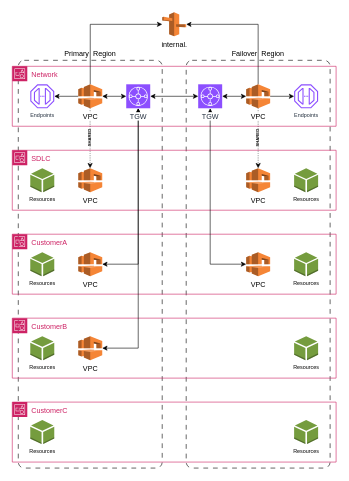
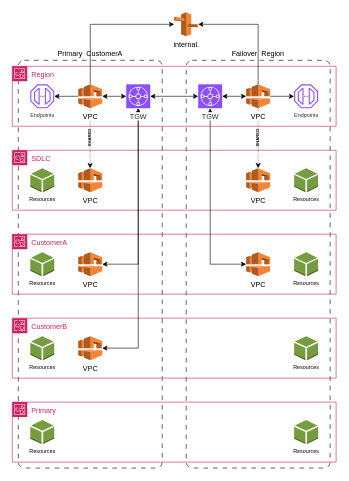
  <mxCell id="0" />
  <mxCell id="1" parent="0" />
  <mxCell id="2" value="Failover&amp;nbsp; Region" style="html=1;align=center;verticalAlign=top;rounded=1;absoluteArcSize=1;arcSize=20;dashed=1;whiteSpace=wrap;horizontal=1;spacingTop=-25;fillColor=none;labelBackgroundColor=default;dashPattern=8 8;" vertex="1" parent="1"><mxGeometry x="310" y="100" width="240" height="680" as="geometry" /></mxCell>
- <mxCell id="3" value="Primary&amp;nbsp; Region" style="html=1;align=center;verticalAlign=top;rounded=1;absoluteArcSize=1;arcSize=20;dashed=1;whiteSpace=wrap;horizontal=1;spacingTop=-25;fillColor=none;labelBackgroundColor=default;dashPattern=8 8;" vertex="1" parent="1"><mxGeometry x="30" y="100" width="240" height="680" as="geometry" /></mxCell>
- <mxCell id="4" value="Network" style="points=[[0,0],[0.25,0],[0.5,0],[0.75,0],[1,0],[1,0.25],[1,0.5],[1,0.75],[1,1],[0.75,1],[0.5,1],[0.25,1],[0,1],[0,0.75],[0,0.5],[0,0.25]];outlineConnect=0;gradientColor=none;html=1;whiteSpace=wrap;fontSize=12;fontStyle=0;container=1;pointerEvents=0;collapsible=0;recursiveResize=0;shape=mxgraph.aws4.group;grIcon=mxgraph.aws4.group_account;strokeColor=#CD2264;fillColor=none;verticalAlign=top;align=left;spacingLeft=30;fontColor=#CD2264;dashed=0;" vertex="1" parent="1"><mxGeometry x="20" y="110" width="540" height="100" as="geometry" /></mxCell>
+ <mxCell id="3" value="Primary&amp;nbsp; CustomerA" style="html=1;align=center;verticalAlign=top;rounded=1;absoluteArcSize=1;arcSize=20;dashed=1;whiteSpace=wrap;horizontal=1;spacingTop=-25;fillColor=none;labelBackgroundColor=default;dashPattern=8 8;" vertex="1" parent="1"><mxGeometry x="30" y="100" width="240" height="680" as="geometry" /></mxCell>
+ <mxCell id="4" value="Region" style="points=[[0,0],[0.25,0],[0.5,0],[0.75,0],[1,0],[1,0.25],[1,0.5],[1,0.75],[1,1],[0.75,1],[0.5,1],[0.25,1],[0,1],[0,0.75],[0,0.5],[0,0.25]];outlineConnect=0;gradientColor=none;html=1;whiteSpace=wrap;fontSize=12;fontStyle=0;container=1;pointerEvents=0;collapsible=0;recursiveResize=0;shape=mxgraph.aws4.group;grIcon=mxgraph.aws4.group_account;strokeColor=#CD2264;fillColor=none;verticalAlign=top;align=left;spacingLeft=30;fontColor=#CD2264;dashed=0;" vertex="1" parent="1"><mxGeometry x="20" y="110" width="540" height="100" as="geometry" /></mxCell>
  <mxCell id="5" value="SHARED" style="edgeStyle=orthogonalEdgeStyle;rounded=0;orthogonalLoop=1;jettySize=auto;html=1;entryX=0.5;entryY=0;entryDx=0;entryDy=0;entryPerimeter=0;dashed=1;horizontal=0;fontSize=7;dashPattern=1 2;fontStyle=1;labelBackgroundColor=default;" edge="1" parent="4"><mxGeometry relative="1" as="geometry"><mxPoint x="129.75" y="70" as="sourcePoint" /><mxPoint x="129.75" y="170" as="targetPoint" /></mxGeometry></mxCell>
  <mxCell id="6" value="SDLC " style="points=[[0,0],[0.25,0],[0.5,0],[0.75,0],[1,0],[1,0.25],[1,0.5],[1,0.75],[1,1],[0.75,1],[0.5,1],[0.25,1],[0,1],[0,0.75],[0,0.5],[0,0.25]];outlineConnect=0;gradientColor=none;html=1;whiteSpace=wrap;fontSize=12;fontStyle=0;container=1;pointerEvents=0;collapsible=0;recursiveResize=0;shape=mxgraph.aws4.group;grIcon=mxgraph.aws4.group_account;strokeColor=#CD2264;fillColor=none;verticalAlign=top;align=left;spacingLeft=30;fontColor=#CD2264;dashed=0;" vertex="1" parent="1"><mxGeometry x="20" y="250" width="540" height="100" as="geometry" /></mxCell>
  <mxCell id="7" value="Resources" style="outlineConnect=0;dashed=0;verticalLabelPosition=bottom;verticalAlign=top;align=center;html=1;shape=mxgraph.aws3.resources;fillColor=#759C3E;gradientColor=none;fontSize=9;" vertex="1" parent="6"><mxGeometry x="30" y="30" width="40" height="40" as="geometry" /></mxCell>
  <mxCell id="8" value="CustomerA" style="points=[[0,0],[0.25,0],[0.5,0],[0.75,0],[1,0],[1,0.25],[1,0.5],[1,0.75],[1,1],[0.75,1],[0.5,1],[0.25,1],[0,1],[0,0.75],[0,0.5],[0,0.25]];outlineConnect=0;gradientColor=none;html=1;whiteSpace=wrap;fontSize=12;fontStyle=0;container=1;pointerEvents=0;collapsible=0;recursiveResize=0;shape=mxgraph.aws4.group;grIcon=mxgraph.aws4.group_account;strokeColor=#CD2264;fillColor=none;verticalAlign=top;align=left;spacingLeft=30;fontColor=#CD2264;dashed=0;" vertex="1" parent="1"><mxGeometry x="20" y="390" width="540" height="100" as="geometry" /></mxCell>
  <mxCell id="9" value="CustomerB" style="points=[[0,0],[0.25,0],[0.5,0],[0.75,0],[1,0],[1,0.25],[1,0.5],[1,0.75],[1,1],[0.75,1],[0.5,1],[0.25,1],[0,1],[0,0.75],[0,0.5],[0,0.25]];outlineConnect=0;gradientColor=none;html=1;whiteSpace=wrap;fontSize=12;fontStyle=0;container=1;pointerEvents=0;collapsible=0;recursiveResize=0;shape=mxgraph.aws4.group;grIcon=mxgraph.aws4.group_account;strokeColor=#CD2264;fillColor=none;verticalAlign=top;align=left;spacingLeft=30;fontColor=#CD2264;dashed=0;" vertex="1" parent="1"><mxGeometry x="20" y="530" width="540" height="100" as="geometry" /></mxCell>
- <mxCell id="10" value="CustomerC" style="points=[[0,0],[0.25,0],[0.5,0],[0.75,0],[1,0],[1,0.25],[1,0.5],[1,0.75],[1,1],[0.75,1],[0.5,1],[0.25,1],[0,1],[0,0.75],[0,0.5],[0,0.25]];outlineConnect=0;gradientColor=none;html=1;whiteSpace=wrap;fontSize=12;fontStyle=0;container=1;pointerEvents=0;collapsible=0;recursiveResize=0;shape=mxgraph.aws4.group;grIcon=mxgraph.aws4.group_account;strokeColor=#CD2264;fillColor=none;verticalAlign=top;align=left;spacingLeft=30;fontColor=#CD2264;dashed=0;" vertex="1" parent="1"><mxGeometry x="20" y="670" width="540" height="100" as="geometry" /></mxCell>
+ <mxCell id="10" value="Primary" style="points=[[0,0],[0.25,0],[0.5,0],[0.75,0],[1,0],[1,0.25],[1,0.5],[1,0.75],[1,1],[0.75,1],[0.5,1],[0.25,1],[0,1],[0,0.75],[0,0.5],[0,0.25]];outlineConnect=0;gradientColor=none;html=1;whiteSpace=wrap;fontSize=12;fontStyle=0;container=1;pointerEvents=0;collapsible=0;recursiveResize=0;shape=mxgraph.aws4.group;grIcon=mxgraph.aws4.group_account;strokeColor=#CD2264;fillColor=none;verticalAlign=top;align=left;spacingLeft=30;fontColor=#CD2264;dashed=0;" vertex="1" parent="1"><mxGeometry x="20" y="670" width="540" height="100" as="geometry" /></mxCell>
  <mxCell id="11" style="edgeStyle=orthogonalEdgeStyle;rounded=0;orthogonalLoop=1;jettySize=auto;html=1;exitX=0.5;exitY=0;exitDx=0;exitDy=0;exitPerimeter=0;" edge="1" parent="1" source="23" target="22"><mxGeometry relative="1" as="geometry"><mxPoint x="210" as="targetPoint" y="-20" /><mxPoint x="149.97" y="30" as="sourcePoint" /><Array as="points"><mxPoint x="150" y="40" /></Array></mxGeometry></mxCell>
  <mxCell id="12" style="edgeStyle=orthogonalEdgeStyle;rounded=0;orthogonalLoop=1;jettySize=auto;html=1;entryX=0.5;entryY=0;entryDx=0;entryDy=0;entryPerimeter=0;startArrow=classic;startFill=1;endArrow=none;endFill=0;" edge="1" parent="1" source="22" target="26"><mxGeometry relative="1" as="geometry" /></mxCell>
  <mxCell id="13" style="edgeStyle=orthogonalEdgeStyle;rounded=0;orthogonalLoop=1;jettySize=auto;html=1;startArrow=classic;startFill=1;" edge="1" parent="1" source="32" target="25"><mxGeometry relative="1" as="geometry" /></mxCell>
  <mxCell id="14" style="edgeStyle=orthogonalEdgeStyle;rounded=0;orthogonalLoop=1;jettySize=auto;html=1;entryX=0.5;entryY=1;entryDx=0;entryDy=0;entryPerimeter=0;startArrow=classic;startFill=1;" edge="1" parent="1" source="31" target="24"><mxGeometry relative="1" as="geometry" /></mxCell>
  <mxCell id="15" style="edgeStyle=orthogonalEdgeStyle;rounded=0;orthogonalLoop=1;jettySize=auto;html=1;entryX=0.5;entryY=1;entryDx=0;entryDy=0;entryPerimeter=0;startArrow=classic;startFill=1;" edge="1" parent="1" source="33" target="24"><mxGeometry relative="1" as="geometry" /></mxCell>
  <mxCell id="16" value="SHARED" style="edgeStyle=orthogonalEdgeStyle;rounded=0;orthogonalLoop=1;jettySize=auto;html=1;entryX=0.5;entryY=0;entryDx=0;entryDy=0;entryPerimeter=0;dashed=1;horizontal=0;fontSize=7;dashPattern=1 2;fontStyle=1;labelBackgroundColor=default;" edge="1" parent="1" source="26" target="30"><mxGeometry relative="1" as="geometry" /></mxCell>
  <mxCell id="17" style="edgeStyle=orthogonalEdgeStyle;rounded=0;orthogonalLoop=1;jettySize=auto;html=1;" edge="1" parent="1" source="23" target="27"><mxGeometry relative="1" as="geometry" /></mxCell>
  <mxCell id="18" style="edgeStyle=orthogonalEdgeStyle;rounded=0;orthogonalLoop=1;jettySize=auto;html=1;" edge="1" parent="1" source="26" target="28"><mxGeometry relative="1" as="geometry" /></mxCell>
  <mxCell id="19" style="edgeStyle=orthogonalEdgeStyle;rounded=0;orthogonalLoop=1;jettySize=auto;html=1;entryX=0;entryY=0.5;entryDx=0;entryDy=0;entryPerimeter=0;startArrow=classic;startFill=1;" edge="1" parent="1" source="24" target="25"><mxGeometry relative="1" as="geometry" /></mxCell>
  <mxCell id="20" style="edgeStyle=orthogonalEdgeStyle;rounded=0;orthogonalLoop=1;jettySize=auto;html=1;entryX=0;entryY=0.5;entryDx=0;entryDy=0;entryPerimeter=0;startArrow=classic;startFill=1;" edge="1" parent="1" source="23" target="24"><mxGeometry relative="1" as="geometry" /></mxCell>
  <mxCell id="21" style="edgeStyle=orthogonalEdgeStyle;rounded=0;orthogonalLoop=1;jettySize=auto;html=1;entryX=0;entryY=0.5;entryDx=0;entryDy=0;entryPerimeter=0;startArrow=classic;startFill=1;" edge="1" parent="1" source="25" target="26"><mxGeometry relative="1" as="geometry" /></mxCell>
- <mxCell id="22" value="internal." style="outlineConnect=0;dashed=0;verticalLabelPosition=bottom;verticalAlign=top;align=center;html=1;shape=mxgraph.aws3.route_53;fillColor=#F58536;gradientColor=none;" vertex="1" parent="1"><mxGeometry x="270" y="20" width="40" height="40" as="geometry" /></mxCell>
+ <mxCell id="22" value="internal." style="outlineConnect=0;dashed=0;verticalLabelPosition=bottom;verticalAlign=top;align=center;html=1;shape=mxgraph.aws3.route_53;fillColor=#F58536;gradientColor=none;" vertex="1" parent="1"><mxGeometry x="290" y="20" width="40" height="40" as="geometry" /></mxCell>
  <mxCell id="23" value="VPC" style="outlineConnect=0;dashed=0;verticalLabelPosition=bottom;verticalAlign=top;align=center;html=1;shape=mxgraph.aws3.vpc;fillColor=#F58536;gradientColor=none;labelBackgroundColor=default;" vertex="1" parent="1"><mxGeometry x="130" y="140" width="40" height="40" as="geometry" /></mxCell>
  <mxCell id="24" value="TGW" style="sketch=0;points=[[0,0,0],[0.25,0,0],[0.5,0,0],[0.75,0,0],[1,0,0],[0,1,0],[0.25,1,0],[0.5,1,0],[0.75,1,0],[1,1,0],[0,0.25,0],[0,0.5,0],[0,0.75,0],[1,0.25,0],[1,0.5,0],[1,0.75,0]];outlineConnect=0;fontColor=#232F3E;fillColor=#8C4FFF;strokeColor=#ffffff;dashed=0;verticalLabelPosition=bottom;verticalAlign=top;align=center;html=1;fontSize=12;fontStyle=0;aspect=fixed;shape=mxgraph.aws4.resourceIcon;resIcon=mxgraph.aws4.transit_gateway;labelBackgroundColor=default;" vertex="1" parent="1"><mxGeometry x="210" y="140" width="40" height="40" as="geometry" /></mxCell>
  <mxCell id="25" value="TGW" style="sketch=0;points=[[0,0,0],[0.25,0,0],[0.5,0,0],[0.75,0,0],[1,0,0],[0,1,0],[0.25,1,0],[0.5,1,0],[0.75,1,0],[1,1,0],[0,0.25,0],[0,0.5,0],[0,0.75,0],[1,0.25,0],[1,0.5,0],[1,0.75,0]];outlineConnect=0;fontColor=#232F3E;fillColor=#8C4FFF;strokeColor=#ffffff;dashed=0;verticalLabelPosition=bottom;verticalAlign=top;align=center;html=1;fontSize=12;fontStyle=0;aspect=fixed;shape=mxgraph.aws4.resourceIcon;resIcon=mxgraph.aws4.transit_gateway;labelBackgroundColor=default;" vertex="1" parent="1"><mxGeometry x="330" y="140" width="40" height="40" as="geometry" /></mxCell>
  <mxCell id="26" value="VPC" style="outlineConnect=0;dashed=0;verticalLabelPosition=bottom;verticalAlign=top;align=center;html=1;shape=mxgraph.aws3.vpc;fillColor=#F58536;gradientColor=none;labelBackgroundColor=default;" vertex="1" parent="1"><mxGeometry x="410" y="140" width="40" height="40" as="geometry" /></mxCell>
  <mxCell id="27" value="Endpoints" style="sketch=0;outlineConnect=0;fontColor=#232F3E;gradientColor=none;fillColor=#8C4FFF;strokeColor=none;dashed=0;verticalLabelPosition=bottom;verticalAlign=top;align=center;html=1;fontSize=9;fontStyle=0;aspect=fixed;pointerEvents=1;shape=mxgraph.aws4.endpoint;labelBackgroundColor=default;" vertex="1" parent="1"><mxGeometry x="50" y="140" width="40" height="40" as="geometry" /></mxCell>
  <mxCell id="28" value="Endpoints" style="sketch=0;outlineConnect=0;fontColor=#232F3E;gradientColor=none;fillColor=#8C4FFF;strokeColor=none;dashed=0;verticalLabelPosition=bottom;verticalAlign=top;align=center;html=1;fontSize=9;fontStyle=0;aspect=fixed;pointerEvents=1;shape=mxgraph.aws4.endpoint;labelBackgroundColor=default;" vertex="1" parent="1"><mxGeometry x="490" y="140" width="40" height="40" as="geometry" /></mxCell>
  <mxCell id="29" value="VPC" style="outlineConnect=0;dashed=0;verticalLabelPosition=bottom;verticalAlign=top;align=center;html=1;shape=mxgraph.aws3.vpc;fillColor=#F58536;gradientColor=none;labelBackgroundColor=default;" vertex="1" parent="1"><mxGeometry x="130" y="280" width="40" height="40" as="geometry" /></mxCell>
  <mxCell id="30" value="VPC" style="outlineConnect=0;dashed=0;verticalLabelPosition=bottom;verticalAlign=top;align=center;html=1;shape=mxgraph.aws3.vpc;fillColor=#F58536;gradientColor=none;labelBackgroundColor=default;" vertex="1" parent="1"><mxGeometry x="410" y="280" width="40" height="40" as="geometry" /></mxCell>
  <mxCell id="31" value="VPC" style="outlineConnect=0;dashed=0;verticalLabelPosition=bottom;verticalAlign=top;align=center;html=1;shape=mxgraph.aws3.vpc;fillColor=#F58536;gradientColor=none;labelBackgroundColor=default;" vertex="1" parent="1"><mxGeometry x="130" y="420" width="40" height="40" as="geometry" /></mxCell>
  <mxCell id="32" value="VPC" style="outlineConnect=0;dashed=0;verticalLabelPosition=bottom;verticalAlign=top;align=center;html=1;shape=mxgraph.aws3.vpc;fillColor=#F58536;gradientColor=none;labelBackgroundColor=default;" vertex="1" parent="1"><mxGeometry x="410" y="420" width="40" height="40" as="geometry" /></mxCell>
  <mxCell id="33" value="VPC" style="outlineConnect=0;dashed=0;verticalLabelPosition=bottom;verticalAlign=top;align=center;html=1;shape=mxgraph.aws3.vpc;fillColor=#F58536;gradientColor=none;labelBackgroundColor=default;" vertex="1" parent="1"><mxGeometry x="130" y="560" width="40" height="40" as="geometry" /></mxCell>
  <mxCell id="34" value="Resources" style="outlineConnect=0;dashed=0;verticalLabelPosition=bottom;verticalAlign=top;align=center;html=1;shape=mxgraph.aws3.resources;fillColor=#759C3E;gradientColor=none;fontSize=9;" vertex="1" parent="1"><mxGeometry x="490" y="280" width="40" height="40" as="geometry" /></mxCell>
  <mxCell id="35" value="Resources" style="outlineConnect=0;dashed=0;verticalLabelPosition=bottom;verticalAlign=top;align=center;html=1;shape=mxgraph.aws3.resources;fillColor=#759C3E;gradientColor=none;fontSize=9;" vertex="1" parent="1"><mxGeometry x="50" y="420" width="40" height="40" as="geometry" /></mxCell>
  <mxCell id="36" value="Resources" style="outlineConnect=0;dashed=0;verticalLabelPosition=bottom;verticalAlign=top;align=center;html=1;shape=mxgraph.aws3.resources;fillColor=#759C3E;gradientColor=none;fontSize=9;" vertex="1" parent="1"><mxGeometry x="490" y="420" width="40" height="40" as="geometry" /></mxCell>
  <mxCell id="37" value="Resources" style="outlineConnect=0;dashed=0;verticalLabelPosition=bottom;verticalAlign=top;align=center;html=1;shape=mxgraph.aws3.resources;fillColor=#759C3E;gradientColor=none;fontSize=9;" vertex="1" parent="1"><mxGeometry x="50" y="560" width="40" height="40" as="geometry" /></mxCell>
  <mxCell id="38" value="Resources" style="outlineConnect=0;dashed=0;verticalLabelPosition=bottom;verticalAlign=top;align=center;html=1;shape=mxgraph.aws3.resources;fillColor=#759C3E;gradientColor=none;fontSize=9;" vertex="1" parent="1"><mxGeometry x="490" y="560" width="40" height="40" as="geometry" /></mxCell>
  <mxCell id="39" value="Resources" style="outlineConnect=0;dashed=0;verticalLabelPosition=bottom;verticalAlign=top;align=center;html=1;shape=mxgraph.aws3.resources;fillColor=#759C3E;gradientColor=none;fontSize=9;" vertex="1" parent="1"><mxGeometry x="50" y="700" width="40" height="40" as="geometry" /></mxCell>
  <mxCell id="40" value="Resources" style="outlineConnect=0;dashed=0;verticalLabelPosition=bottom;verticalAlign=top;align=center;html=1;shape=mxgraph.aws3.resources;fillColor=#759C3E;gradientColor=none;fontSize=9;" vertex="1" parent="1"><mxGeometry x="490" y="700" width="40" height="40" as="geometry" /></mxCell>
